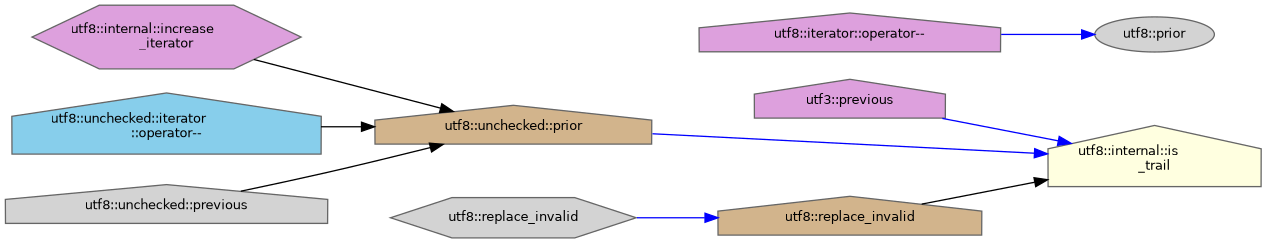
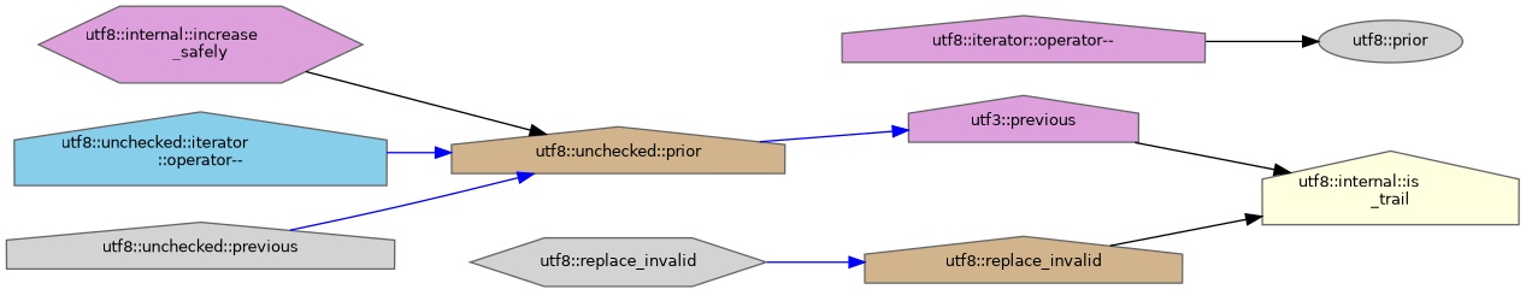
  digraph {
    rankdir=RL
    node [color=grey40 fillcolor=plum fontname=Helvetica fontsize=10 shape=house style=filled]
    edge [color=black dir=back fontname=Helvetica fontsize=10 labelfontname=Helvetica labelfontsize=10 style=solid]
    n1 [color=gray40 fillcolor=lightyellow fontcolor=black height=0.2 label="utf8::internal::is\l_trail" width=0.4]
    n2 [height=0.2 label="utf3::previous" width=0.4]
    n3 [fillcolor=tan height=0.2 label="utf8::unchecked::prior" width=0.4]
    n4 [fillcolor=tan height=0.2 label="utf8::replace_invalid" width=0.4]
-   n5 [height=0.2 label="utf8::internal::increase\l_iterator" shape=hexagon width=0.4]
+   n5 [height=0.2 label="utf8::internal::increase\l_safely" shape=hexagon width=0.4]
    n6 [fillcolor=skyblue height=0.2 label="utf8::unchecked::iterator\l::operator--" width=0.4]
    n7 [fillcolor=lightgrey height=0.2 label="utf8::unchecked::previous" width=0.4]
    n8 [fillcolor=lightgrey height=0.2 label="utf8::prior" shape=ellipse width=0.4]
    n9 [height=0.2 label="utf8::iterator::operator--" width=0.4]
    n10 [fillcolor=lightgrey height=0.2 label="utf8::replace_invalid" shape=hexagon width=0.4]
-   n1 -> n2 [color=blue]
-   n1 -> n3 [color=blue]
+   n1 -> n2
+   n2 -> n3 [color=blue]
    n1 -> n4
    n3 -> n5
-   n3 -> n6
-   n3 -> n7
+   n3 -> n6 [color=blue]
+   n3 -> n7 [color=blue]
    n4 -> n10 [color=blue]
-   n8 -> n9 [color=blue]
+   n8 -> n9
  }
